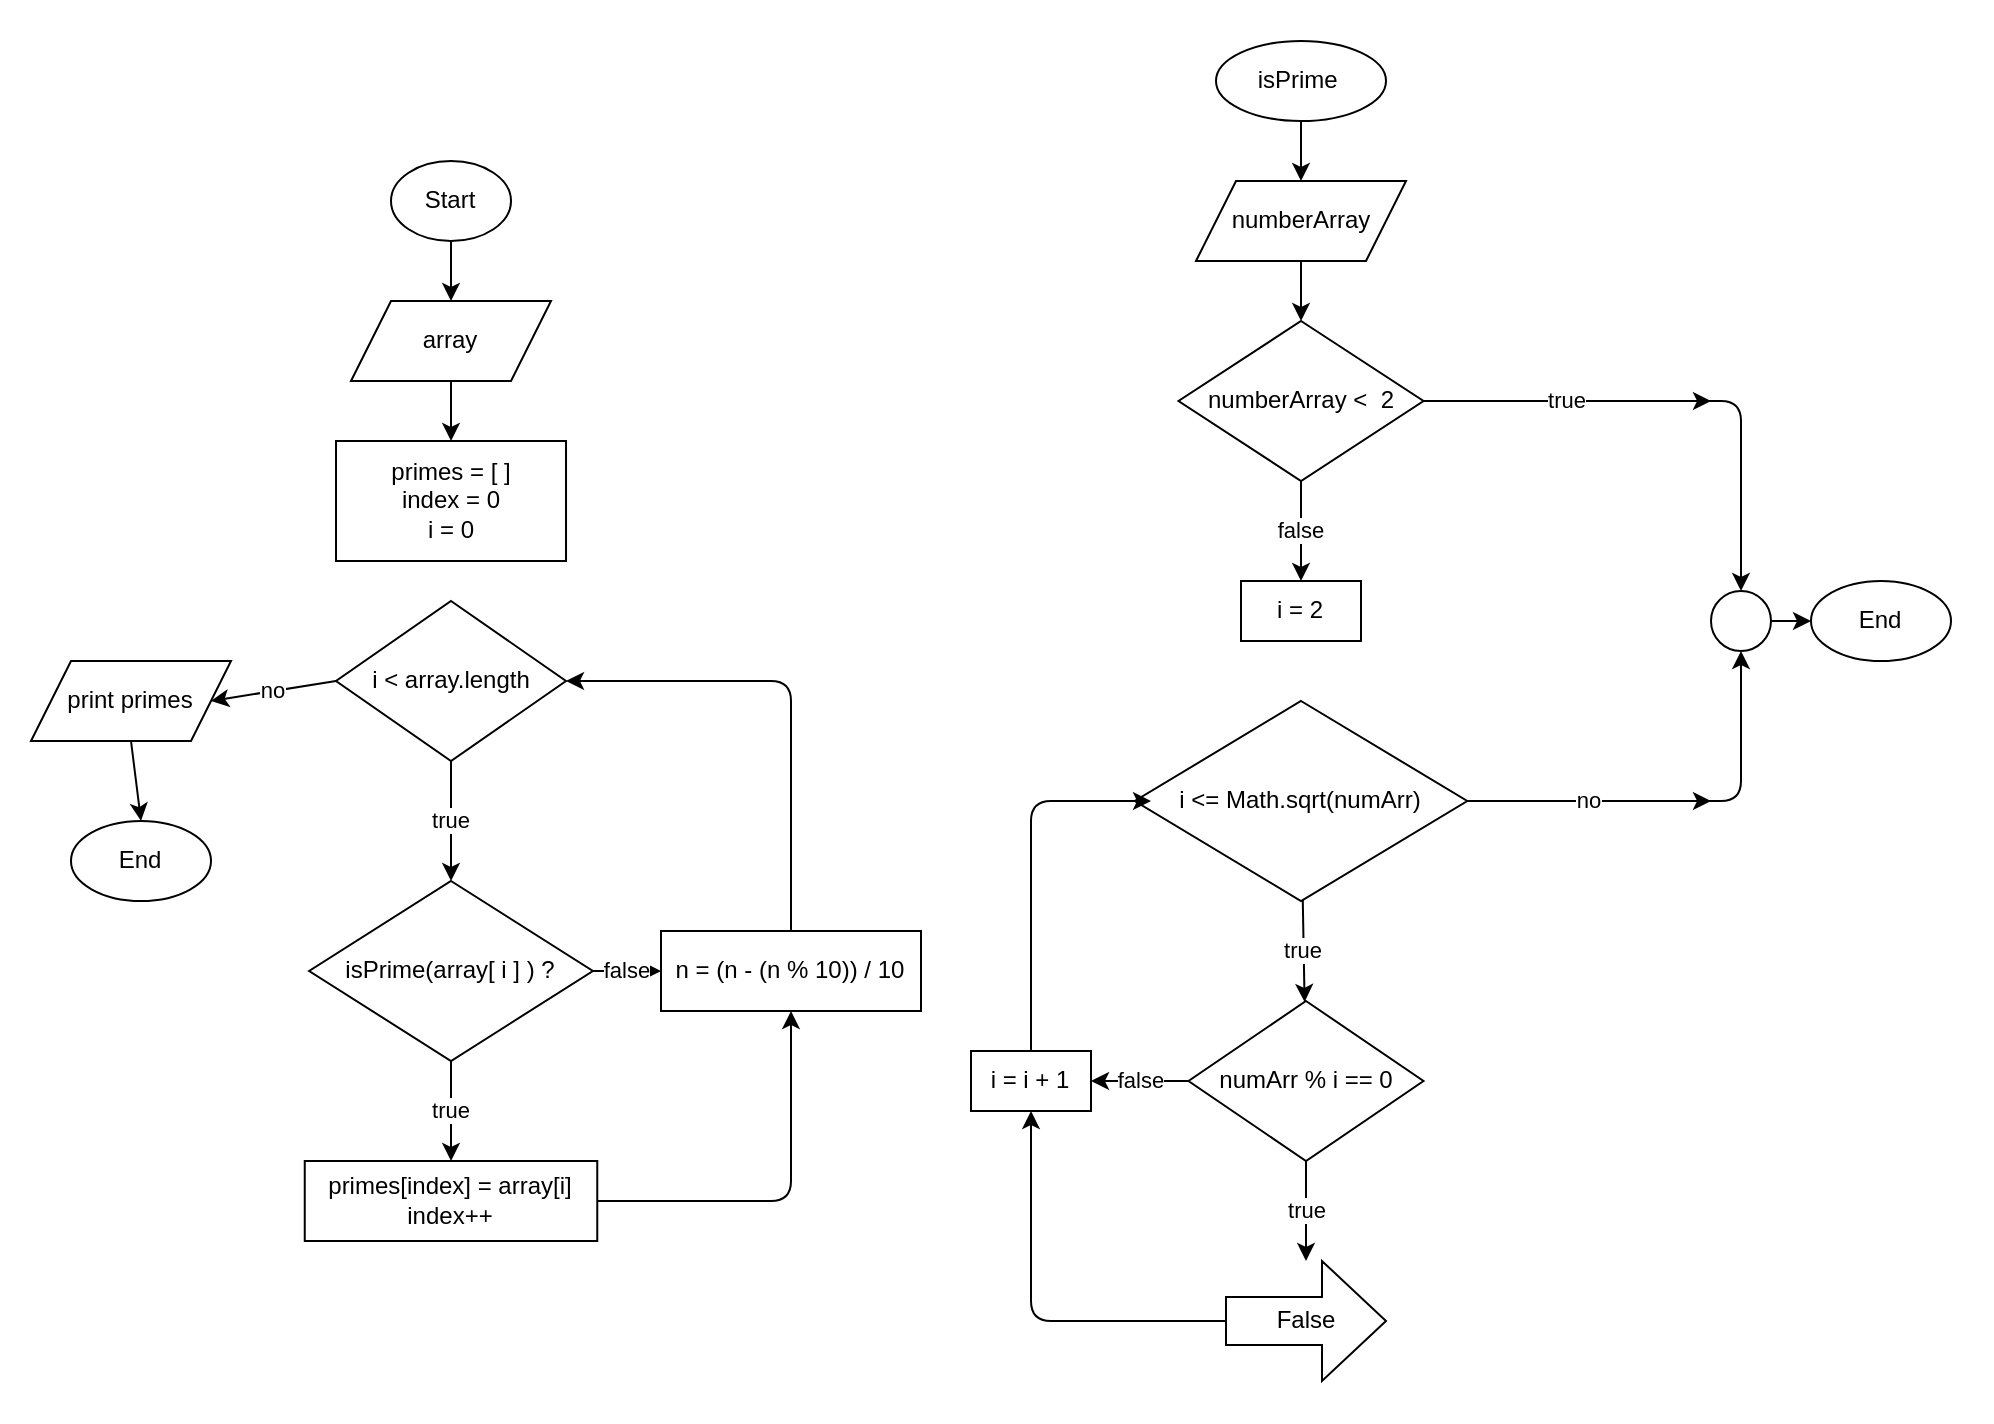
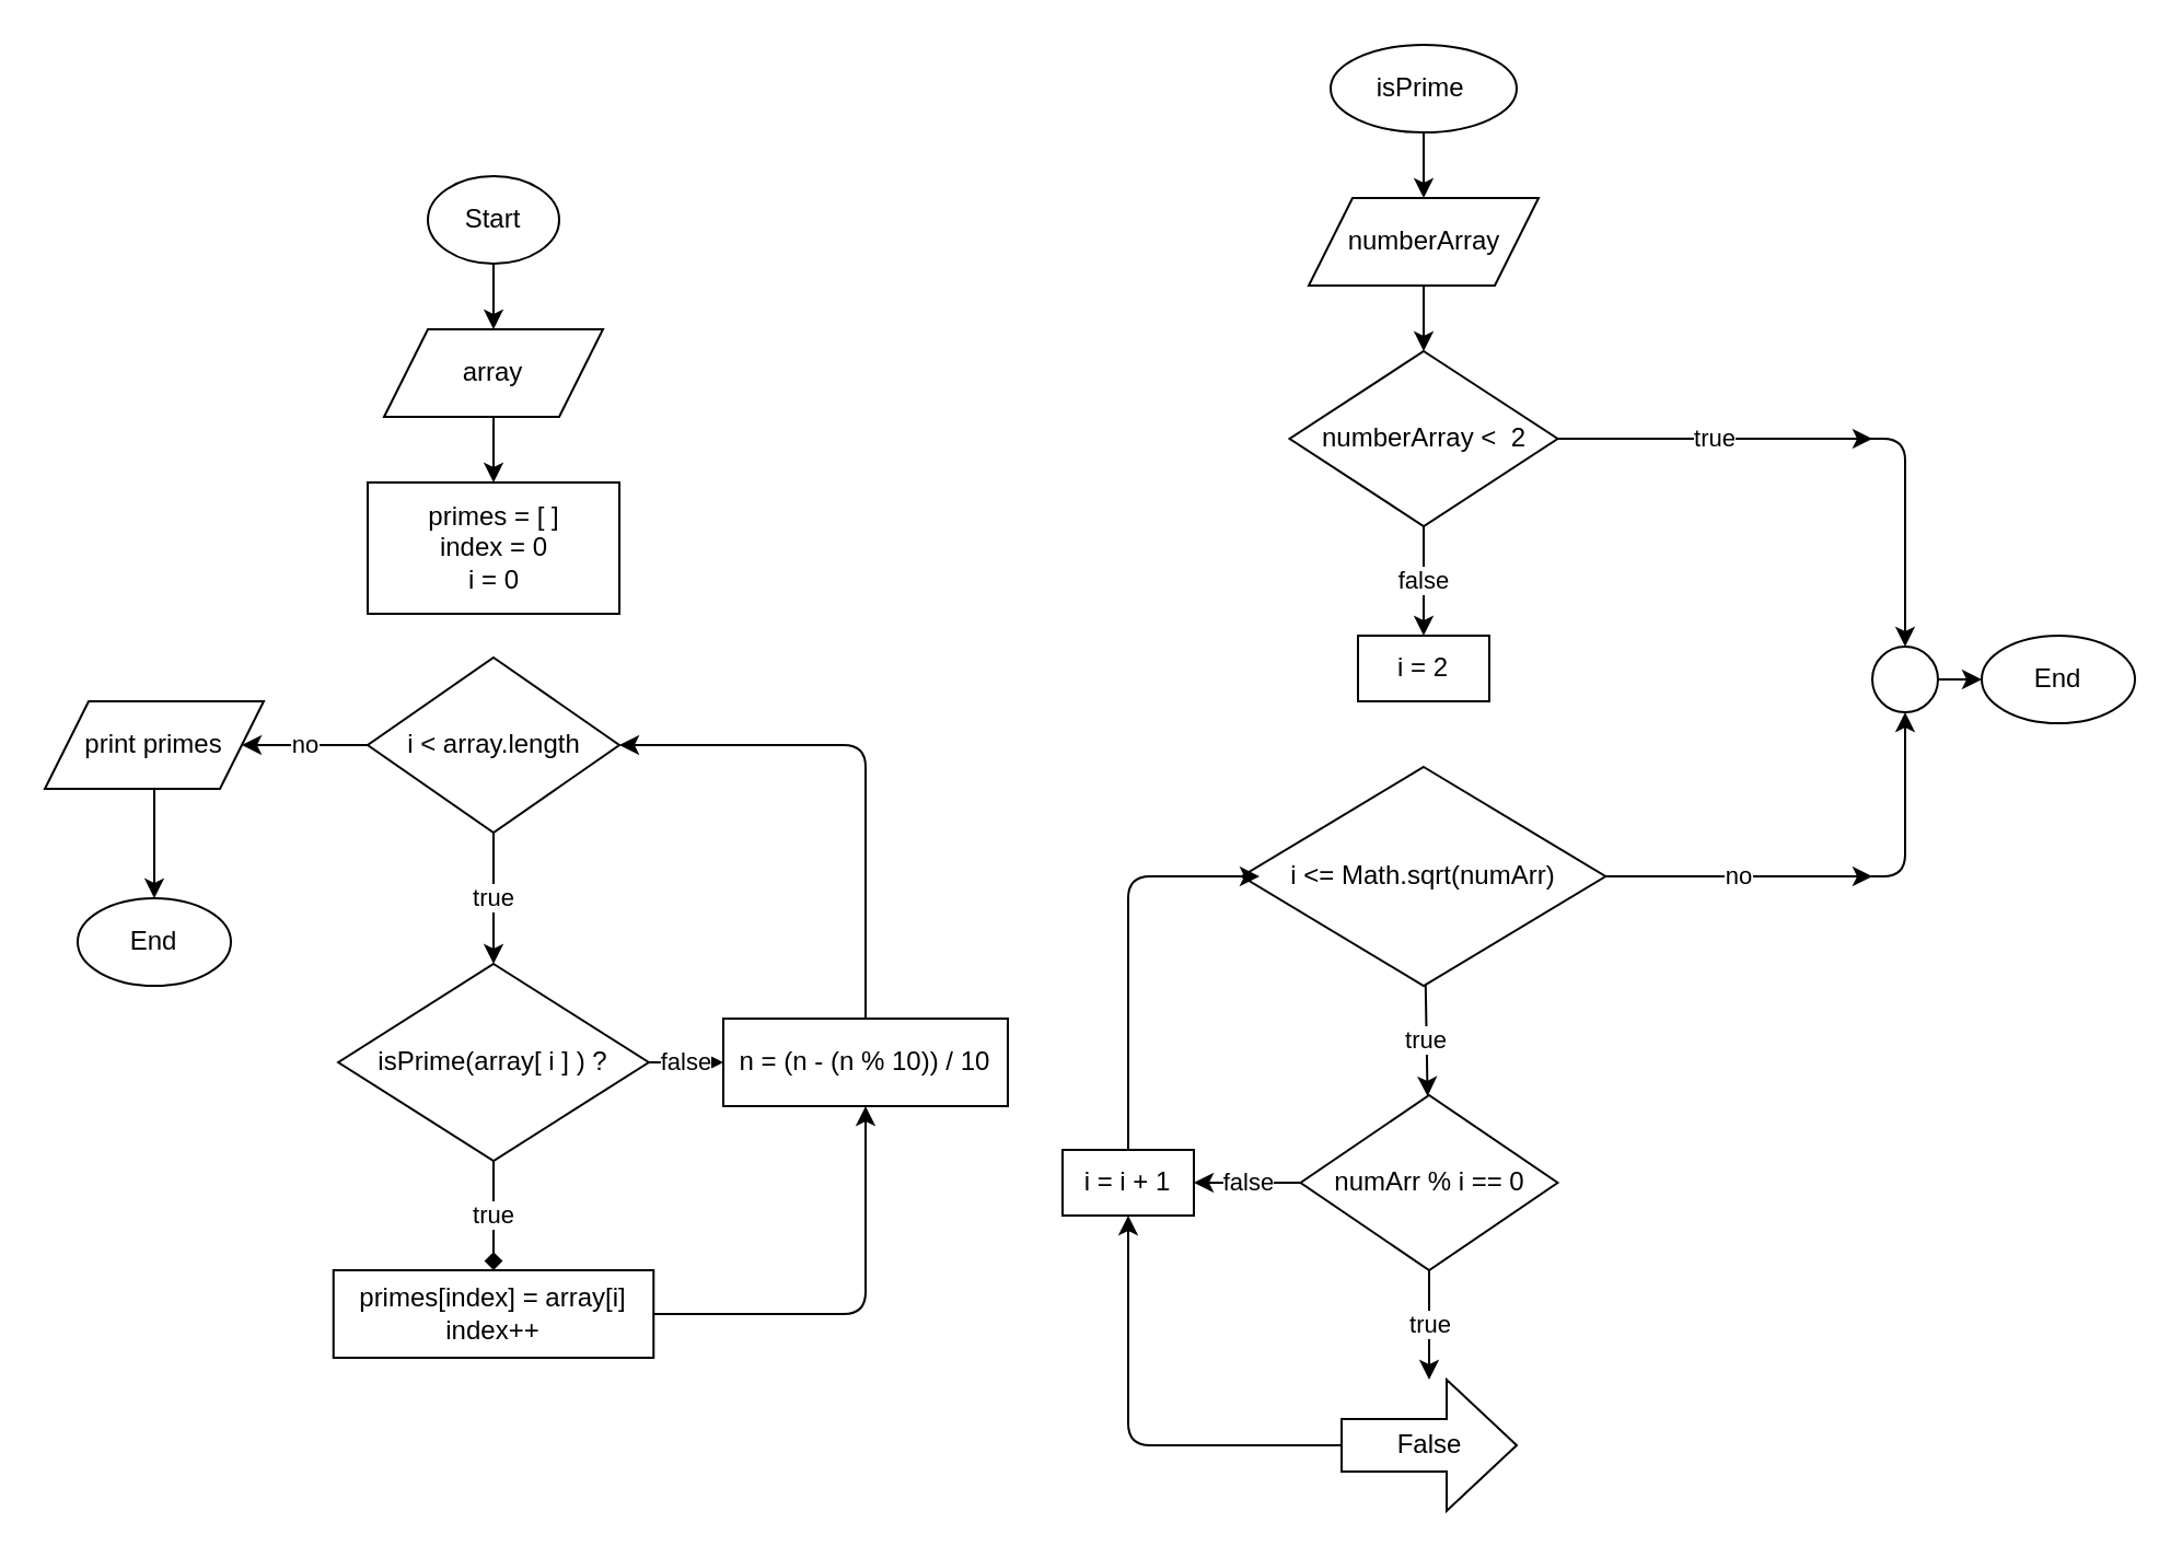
  <mxCell id="0" />
  <mxCell id="1" parent="0" />
  <mxCell id="2" style="edgeStyle=none;html=1;exitX=0.5;exitY=1;exitDx=0;exitDy=0;entryX=0.5;entryY=0;entryDx=0;entryDy=0;" parent="1" source="3" target="5" edge="1"><mxGeometry relative="1" as="geometry" /></mxCell>
  <mxCell id="3" value="isPrime&amp;nbsp;" style="ellipse;whiteSpace=wrap;html=1;movable=1;resizable=1;rotatable=1;deletable=1;editable=1;connectable=1;container=0;" parent="1" vertex="1"><mxGeometry x="607.5" y="20" width="85" height="40" as="geometry" /></mxCell>
  <mxCell id="4" style="edgeStyle=orthogonalEdgeStyle;rounded=0;orthogonalLoop=1;jettySize=auto;html=1;entryX=0.5;entryY=0;entryDx=0;entryDy=0;movable=1;resizable=1;rotatable=1;deletable=1;editable=1;connectable=1;" parent="1" source="5" target="8" edge="1"><mxGeometry relative="1" as="geometry"><mxPoint x="650" y="90" as="targetPoint" /></mxGeometry></mxCell>
  <mxCell id="5" value="numberArray" style="shape=parallelogram;perimeter=parallelogramPerimeter;whiteSpace=wrap;html=1;fixedSize=1;movable=1;resizable=1;rotatable=1;deletable=1;editable=1;connectable=1;container=0;" parent="1" vertex="1"><mxGeometry x="597.5" y="90" width="105" height="40" as="geometry" /></mxCell>
  <mxCell id="6" value="false" style="edgeStyle=none;html=1;exitX=0.5;exitY=1;exitDx=0;exitDy=0;entryX=0.5;entryY=0;entryDx=0;entryDy=0;" parent="1" source="8" target="31" edge="1"><mxGeometry relative="1" as="geometry" /></mxCell>
  <mxCell id="7" value="true" style="edgeStyle=none;html=1;" parent="1" source="8" edge="1"><mxGeometry relative="1" as="geometry"><mxPoint x="855" y="200" as="targetPoint" /></mxGeometry></mxCell>
  <mxCell id="8" value="numberArray &amp;lt;&amp;nbsp; 2" style="rhombus;whiteSpace=wrap;html=1;movable=1;resizable=1;rotatable=1;deletable=1;editable=1;connectable=1;container=0;" parent="1" vertex="1"><mxGeometry x="588.76" y="160" width="122.5" height="80" as="geometry" /></mxCell>
  <mxCell id="9" value="End" style="ellipse;whiteSpace=wrap;html=1;movable=1;resizable=1;rotatable=1;deletable=1;editable=1;connectable=1;container=0;" parent="1" vertex="1"><mxGeometry x="905" y="290" width="70" height="40" as="geometry" /></mxCell>
  <mxCell id="10" value="true" style="edgeStyle=none;html=1;" parent="1" source="12" target="34" edge="1"><mxGeometry relative="1" as="geometry" /></mxCell>
  <mxCell id="11" value="no" style="edgeStyle=none;html=1;exitX=1;exitY=0.5;exitDx=0;exitDy=0;" parent="1" source="12" edge="1"><mxGeometry relative="1" as="geometry"><mxPoint x="855" y="400" as="targetPoint" /></mxGeometry></mxCell>
  <mxCell id="12" value="i &amp;lt;= Math.sqrt(numArr)" style="rhombus;whiteSpace=wrap;html=1;movable=1;resizable=1;rotatable=1;deletable=1;editable=1;connectable=1;container=0;" parent="1" vertex="1"><mxGeometry x="566.88" y="350" width="166.25" height="100" as="geometry" /></mxCell>
  <mxCell id="13" style="edgeStyle=orthogonalEdgeStyle;rounded=0;orthogonalLoop=1;jettySize=auto;html=1;entryX=0.5;entryY=0;entryDx=0;entryDy=0;movable=1;resizable=1;rotatable=1;deletable=1;editable=1;connectable=1;" parent="1" source="14" target="16" edge="1"><mxGeometry relative="1" as="geometry" /></mxCell>
  <mxCell id="14" value="Start" style="ellipse;whiteSpace=wrap;html=1;movable=1;resizable=1;rotatable=1;deletable=1;editable=1;connectable=1;container=0;" parent="1" vertex="1"><mxGeometry x="195" y="80" width="60" height="40" as="geometry" /></mxCell>
  <mxCell id="15" style="edgeStyle=orthogonalEdgeStyle;rounded=0;orthogonalLoop=1;jettySize=auto;html=1;entryX=0.5;entryY=0;entryDx=0;entryDy=0;movable=1;resizable=1;rotatable=1;deletable=1;editable=1;connectable=1;" parent="1" source="16" target="17" edge="1"><mxGeometry relative="1" as="geometry" /></mxCell>
  <mxCell id="16" value="array" style="shape=parallelogram;perimeter=parallelogramPerimeter;whiteSpace=wrap;html=1;fixedSize=1;movable=1;resizable=1;rotatable=1;deletable=1;editable=1;connectable=1;container=0;" parent="1" vertex="1"><mxGeometry x="175" y="150" width="100" height="40" as="geometry" /></mxCell>
  <mxCell id="17" value="primes = [ ]&lt;br&gt;index = 0&lt;br&gt;i = 0" style="rounded=0;whiteSpace=wrap;html=1;movable=1;resizable=1;rotatable=1;deletable=1;editable=1;connectable=1;container=0;" parent="1" vertex="1"><mxGeometry x="167.51" y="220" width="115" height="60" as="geometry" /></mxCell>
  <mxCell id="18" value="no" style="edgeStyle=none;html=1;exitX=0;exitY=0.5;exitDx=0;exitDy=0;entryX=1;entryY=0.5;entryDx=0;entryDy=0;" parent="1" source="20" target="22" edge="1"><mxGeometry relative="1" as="geometry"><mxPoint x="115" y="340" as="targetPoint" /></mxGeometry></mxCell>
  <mxCell id="19" value="true" style="edgeStyle=none;html=1;exitX=0.5;exitY=1;exitDx=0;exitDy=0;entryX=0.5;entryY=0;entryDx=0;entryDy=0;" parent="1" source="20" target="26" edge="1"><mxGeometry relative="1" as="geometry"><mxPoint x="223" y="460" as="targetPoint" /><mxPoint x="225" y="440" as="sourcePoint" /></mxGeometry></mxCell>
  <mxCell id="20" value="i &amp;lt; array.length" style="rhombus;whiteSpace=wrap;html=1;movable=1;resizable=1;rotatable=1;deletable=1;editable=1;connectable=1;container=0;" parent="1" vertex="1"><mxGeometry x="167.5" y="300" width="115" height="80" as="geometry" /></mxCell>
  <mxCell id="21" style="edgeStyle=none;html=1;exitX=0.5;exitY=1;exitDx=0;exitDy=0;entryX=0.5;entryY=0;entryDx=0;entryDy=0;" parent="1" source="22" target="23" edge="1"><mxGeometry relative="1" as="geometry" /></mxCell>
- <mxCell id="22" value="print primes" style="shape=parallelogram;perimeter=parallelogramPerimeter;whiteSpace=wrap;html=1;fixedSize=1;movable=1;resizable=1;rotatable=1;deletable=1;editable=1;connectable=1;container=0;" parent="1" vertex="1"><mxGeometry x="15" y="330" width="100" height="40" as="geometry" /></mxCell>
+ <mxCell id="22" value="print primes" style="shape=parallelogram;perimeter=parallelogramPerimeter;whiteSpace=wrap;html=1;fixedSize=1;movable=1;resizable=1;rotatable=1;deletable=1;editable=1;connectable=1;container=0;" parent="1" vertex="1"><mxGeometry x="20" y="320" width="100" height="40" as="geometry" /></mxCell>
  <mxCell id="23" value="End" style="ellipse;whiteSpace=wrap;html=1;movable=1;resizable=1;rotatable=1;deletable=1;editable=1;connectable=1;container=0;" parent="1" vertex="1"><mxGeometry x="35" y="410" width="70" height="40" as="geometry" /></mxCell>
  <mxCell id="24" value="false" style="edgeStyle=none;html=1;exitX=1;exitY=0.5;exitDx=0;exitDy=0;entryX=0;entryY=0.5;entryDx=0;entryDy=0;" parent="1" source="26" target="30" edge="1"><mxGeometry relative="1" as="geometry" /></mxCell>
- <mxCell id="25" value="true" style="edgeStyle=none;html=1;exitX=0.5;exitY=1;exitDx=0;exitDy=0;entryX=0.5;entryY=0;entryDx=0;entryDy=0;" parent="1" source="26" target="28" edge="1"><mxGeometry relative="1" as="geometry" /></mxCell>
+ <mxCell id="25" value="true" style="edgeStyle=none;html=1;exitX=0.5;exitY=1;exitDx=0;exitDy=0;entryX=0.5;entryY=0;entryDx=0;entryDy=0;endArrow=diamond;" parent="1" source="26" target="28" edge="1"><mxGeometry relative="1" as="geometry" /></mxCell>
  <mxCell id="26" value="isPrime(array[ i ] ) ?" style="rhombus;whiteSpace=wrap;html=1;movable=1;resizable=1;rotatable=1;deletable=1;editable=1;connectable=1;container=0;perimeterSpacing=0;" parent="1" vertex="1"><mxGeometry x="154.07" y="440" width="141.88" height="90" as="geometry" /></mxCell>
  <mxCell id="27" style="edgeStyle=none;html=1;exitX=1;exitY=0.5;exitDx=0;exitDy=0;entryX=0.5;entryY=1;entryDx=0;entryDy=0;" parent="1" source="28" target="30" edge="1"><mxGeometry relative="1" as="geometry"><Array as="points"><mxPoint x="395" y="600" /><mxPoint x="395" y="570" /></Array></mxGeometry></mxCell>
  <mxCell id="28" value="primes[index] = array[i]&lt;br&gt;index++" style="rounded=0;whiteSpace=wrap;html=1;movable=1;resizable=1;rotatable=1;deletable=1;editable=1;connectable=1;container=0;" parent="1" vertex="1"><mxGeometry x="151.88" y="580" width="146.25" height="40" as="geometry" /></mxCell>
  <mxCell id="29" style="edgeStyle=none;html=1;exitX=0.5;exitY=0;exitDx=0;exitDy=0;entryX=1;entryY=0.5;entryDx=0;entryDy=0;" parent="1" source="30" target="20" edge="1"><mxGeometry relative="1" as="geometry"><Array as="points"><mxPoint x="395" y="340" /></Array></mxGeometry></mxCell>
  <mxCell id="30" value="n = (n - (n % 10)) / 10" style="rounded=0;whiteSpace=wrap;html=1;movable=1;resizable=1;rotatable=1;deletable=1;editable=1;connectable=1;container=0;" parent="1" vertex="1"><mxGeometry x="330" y="465" width="130" height="40" as="geometry" /></mxCell>
  <mxCell id="31" value="i = 2" style="rounded=0;whiteSpace=wrap;html=1;movable=1;resizable=1;rotatable=1;deletable=1;editable=1;connectable=1;container=0;" parent="1" vertex="1"><mxGeometry x="620" y="290" width="60" height="30" as="geometry" /></mxCell>
  <mxCell id="32" value="true" style="edgeStyle=none;html=1;" parent="1" source="34" target="36" edge="1"><mxGeometry relative="1" as="geometry" /></mxCell>
  <mxCell id="33" value="false" style="edgeStyle=none;html=1;exitX=0;exitY=0.5;exitDx=0;exitDy=0;entryX=1;entryY=0.5;entryDx=0;entryDy=0;" parent="1" source="34" target="39" edge="1"><mxGeometry relative="1" as="geometry" /></mxCell>
  <mxCell id="34" value="numArr % i == 0" style="rhombus;whiteSpace=wrap;html=1;" parent="1" vertex="1"><mxGeometry x="593.75" y="500" width="117.5" height="80" as="geometry" /></mxCell>
  <mxCell id="35" style="edgeStyle=none;html=1;entryX=0.5;entryY=1;entryDx=0;entryDy=0;" parent="1" source="36" target="39" edge="1"><mxGeometry relative="1" as="geometry"><Array as="points"><mxPoint x="515" y="660" /></Array></mxGeometry></mxCell>
  <mxCell id="36" value="False" style="shape=singleArrow;whiteSpace=wrap;html=1;arrowWidth=0.4;arrowSize=0.4;" parent="1" vertex="1"><mxGeometry x="612.5" y="630" width="80" height="60" as="geometry" /></mxCell>
  <mxCell id="37" style="edgeStyle=none;html=1;exitX=1;exitY=0.5;exitDx=0;exitDy=0;exitPerimeter=0;entryX=0.5;entryY=0;entryDx=0;entryDy=0;" parent="1" target="42" edge="1"><mxGeometry relative="1" as="geometry"><Array as="points"><mxPoint x="870" y="200" /></Array><mxPoint x="845" y="200" as="sourcePoint" /></mxGeometry></mxCell>
  <mxCell id="38" style="edgeStyle=none;html=1;" parent="1" source="39" edge="1"><mxGeometry relative="1" as="geometry"><mxPoint x="575" y="400" as="targetPoint" /><Array as="points"><mxPoint x="515" y="400" /></Array></mxGeometry></mxCell>
  <mxCell id="39" value="i = i + 1" style="rounded=0;whiteSpace=wrap;html=1;movable=1;resizable=1;rotatable=1;deletable=1;editable=1;connectable=1;container=0;" parent="1" vertex="1"><mxGeometry x="485" y="525" width="60" height="30" as="geometry" /></mxCell>
  <mxCell id="40" style="edgeStyle=none;html=1;exitX=1;exitY=0.5;exitDx=0;exitDy=0;exitPerimeter=0;entryX=0.5;entryY=1;entryDx=0;entryDy=0;" parent="1" target="42" edge="1"><mxGeometry relative="1" as="geometry"><Array as="points"><mxPoint x="870" y="400" /></Array><mxPoint x="845" y="400" as="sourcePoint" /></mxGeometry></mxCell>
  <mxCell id="41" style="edgeStyle=none;html=1;exitX=1;exitY=0.5;exitDx=0;exitDy=0;entryX=0;entryY=0.5;entryDx=0;entryDy=0;" parent="1" source="42" target="9" edge="1"><mxGeometry relative="1" as="geometry" /></mxCell>
  <mxCell id="42" value="" style="ellipse;whiteSpace=wrap;html=1;aspect=fixed;" parent="1" vertex="1"><mxGeometry x="855" y="295" width="30" height="30" as="geometry" /></mxCell>
